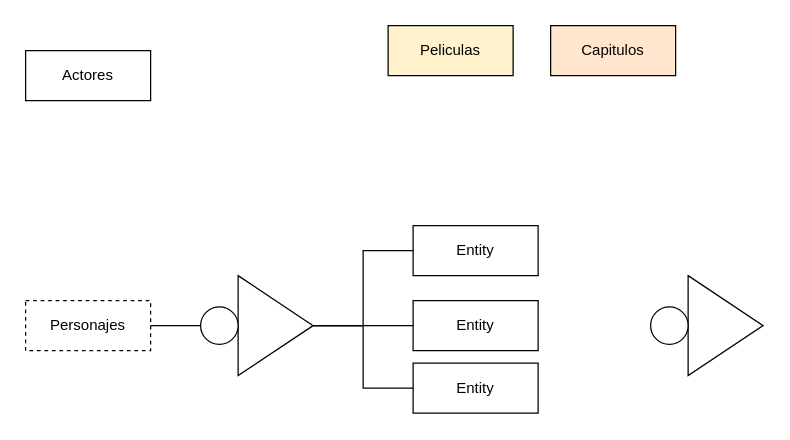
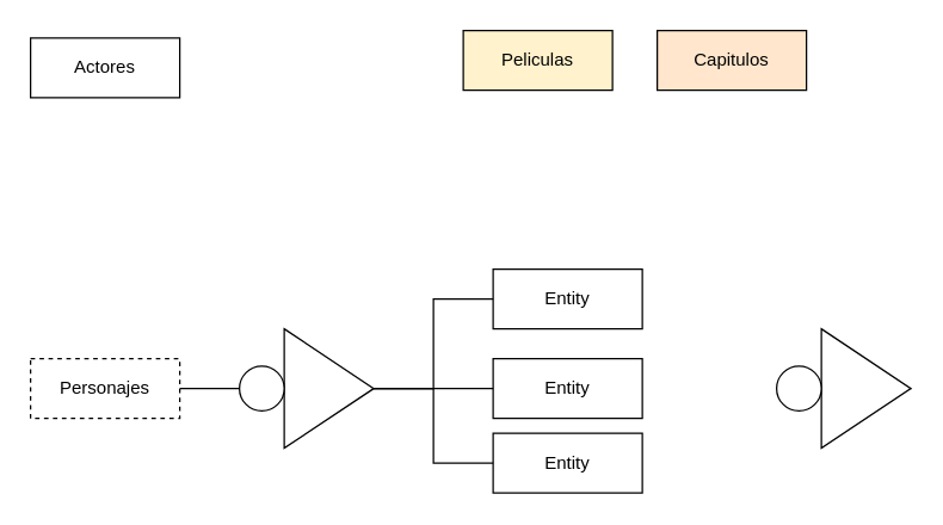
  <mxCell id="0" />
  <mxCell id="1" parent="0" />
  <mxCell id="2" value="Personajes" style="whiteSpace=wrap;html=1;align=center;dashed=1;" vertex="1" parent="1"><mxGeometry x="20" y="240" width="100" height="40" as="geometry" /></mxCell>
- <mxCell id="3" value="Actores" style="whiteSpace=wrap;html=1;align=center;" vertex="1" parent="1"><mxGeometry x="20" y="40" width="100" height="40" as="geometry" /></mxCell>
+ <mxCell id="3" value="Actores" style="whiteSpace=wrap;html=1;align=center;" vertex="1" parent="1"><mxGeometry x="20" y="25" width="100" height="40" as="geometry" /></mxCell>
  <mxCell id="4" value="Capitulos" style="whiteSpace=wrap;html=1;align=center;fillColor=#ffe6cc;" vertex="1" parent="1"><mxGeometry x="440" y="20" width="100" height="40" as="geometry" /></mxCell>
  <mxCell id="5" value="Peliculas" style="whiteSpace=wrap;html=1;align=center;fillColor=#fff2cc;" vertex="1" parent="1"><mxGeometry x="310" y="20" width="100" height="40" as="geometry" /></mxCell>
  <mxCell id="6" value="" style="endArrow=none;html=1;rounded=0;entryX=1;entryY=0.5;entryDx=0;entryDy=0;exitX=0;exitY=0.5;exitDx=0;exitDy=0;" edge="1" parent="1" source="11" target="2"><mxGeometry width="50" height="50" relative="1" as="geometry"><mxPoint x="200" y="340" as="sourcePoint" /><mxPoint x="410" y="310" as="targetPoint" /></mxGeometry></mxCell>
  <mxCell id="7" value="Entity" style="whiteSpace=wrap;html=1;align=center;" vertex="1" parent="1"><mxGeometry x="330" y="180" width="100" height="40" as="geometry" /></mxCell>
  <mxCell id="8" value="Entity" style="whiteSpace=wrap;html=1;align=center;" vertex="1" parent="1"><mxGeometry x="330" y="290" width="100" height="40" as="geometry" /></mxCell>
  <mxCell id="9" value="Entity" style="whiteSpace=wrap;html=1;align=center;" vertex="1" parent="1"><mxGeometry x="330" y="240" width="100" height="40" as="geometry" /></mxCell>
  <mxCell id="10" value="" style="triangle;whiteSpace=wrap;html=1;" vertex="1" parent="1"><mxGeometry x="190" y="220" width="60" height="80" as="geometry" /></mxCell>
  <mxCell id="11" value="" style="ellipse;whiteSpace=wrap;html=1;aspect=fixed;" vertex="1" parent="1"><mxGeometry x="160" y="245" width="30" height="30" as="geometry" /></mxCell>
  <mxCell id="12" value="" style="triangle;whiteSpace=wrap;html=1;" vertex="1" parent="1"><mxGeometry x="550" y="220" width="60" height="80" as="geometry" /></mxCell>
  <mxCell id="13" value="" style="ellipse;whiteSpace=wrap;html=1;aspect=fixed;" vertex="1" parent="1"><mxGeometry x="520" y="245" width="30" height="30" as="geometry" /></mxCell>
  <mxCell id="14" value="" style="endArrow=none;html=1;rounded=0;entryX=1;entryY=0.5;entryDx=0;entryDy=0;exitX=0;exitY=0.5;exitDx=0;exitDy=0;" edge="1" parent="1" source="7" target="10"><mxGeometry width="50" height="50" relative="1" as="geometry"><mxPoint x="360" y="360" as="sourcePoint" /><mxPoint x="410" y="310" as="targetPoint" /><Array as="points"><mxPoint x="290" y="200" /><mxPoint x="290" y="260" /></Array></mxGeometry></mxCell>
  <mxCell id="15" value="" style="endArrow=none;html=1;rounded=0;entryX=0;entryY=0.5;entryDx=0;entryDy=0;exitX=1;exitY=0.5;exitDx=0;exitDy=0;" edge="1" parent="1" source="10" target="8"><mxGeometry width="50" height="50" relative="1" as="geometry"><mxPoint x="360" y="360" as="sourcePoint" /><mxPoint x="410" y="310" as="targetPoint" /><Array as="points"><mxPoint x="290" y="260" /><mxPoint x="290" y="310" /></Array></mxGeometry></mxCell>
  <mxCell id="16" value="" style="endArrow=none;html=1;rounded=0;entryX=1;entryY=0.5;entryDx=0;entryDy=0;exitX=0;exitY=0.5;exitDx=0;exitDy=0;" edge="1" parent="1" source="9" target="10"><mxGeometry width="50" height="50" relative="1" as="geometry"><mxPoint x="360" y="360" as="sourcePoint" /><mxPoint x="410" y="310" as="targetPoint" /></mxGeometry></mxCell>
